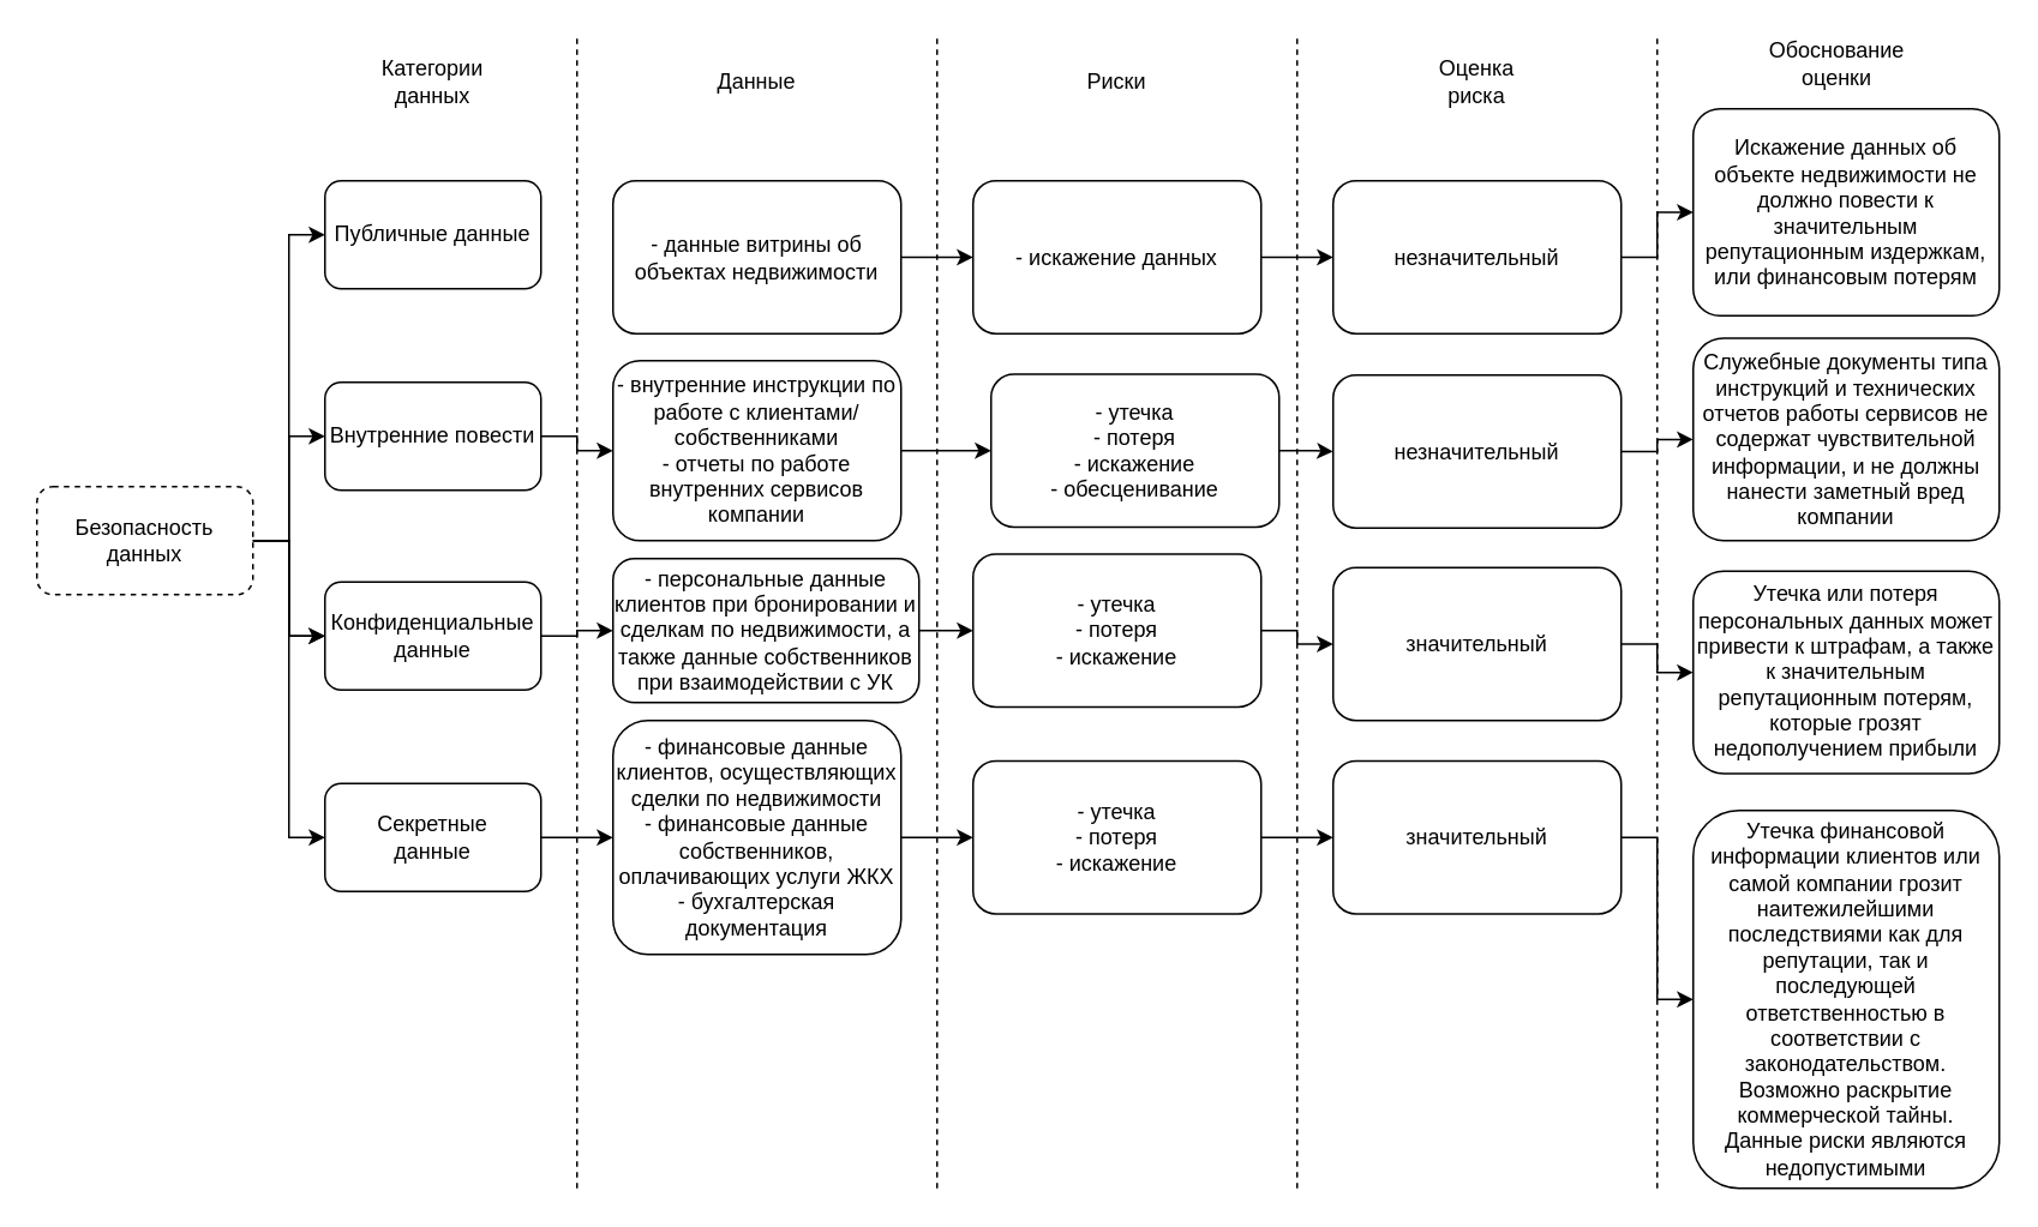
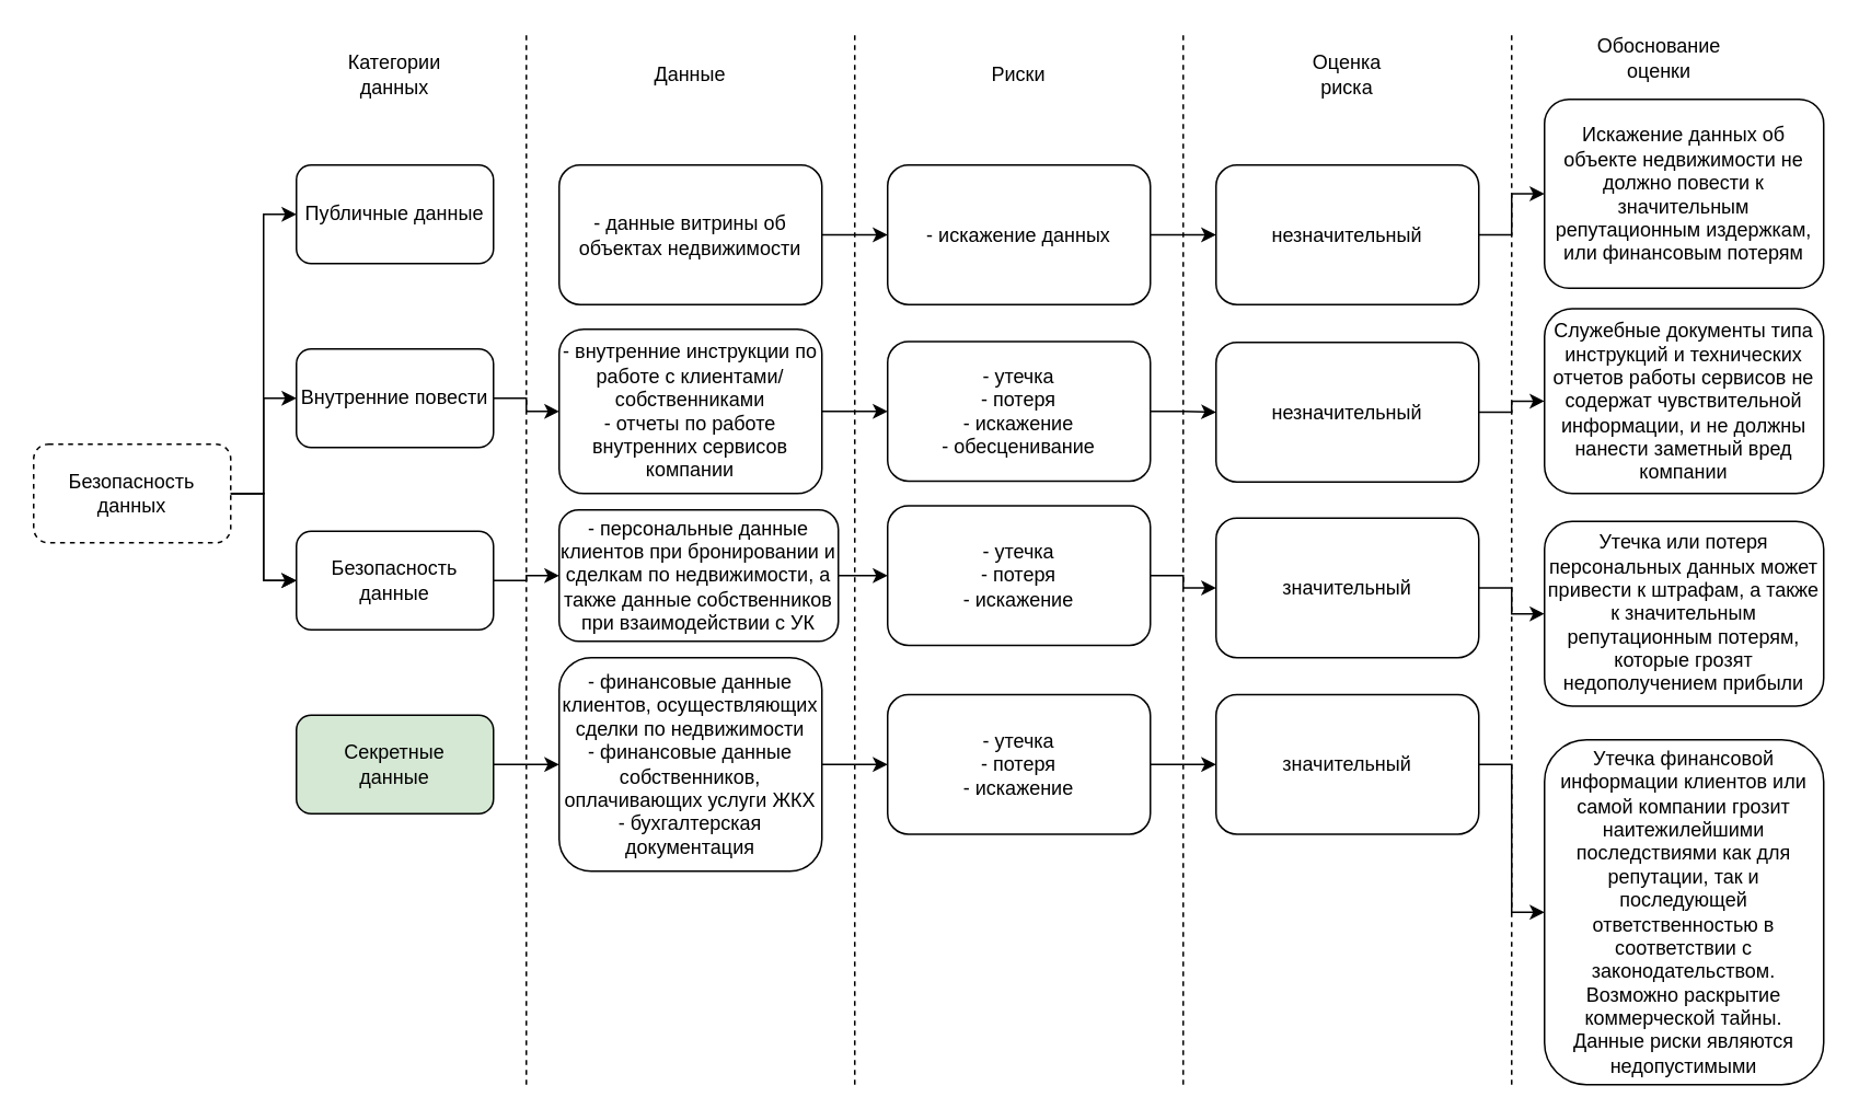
  <mxCell id="0" />
  <mxCell id="1" parent="0" />
  <mxCell id="2" value="" style="edgeStyle=orthogonalEdgeStyle;rounded=0;orthogonalLoop=1;jettySize=auto;html=1;" parent="1" source="4" target="9" edge="1"><mxGeometry relative="1" as="geometry" /></mxCell>
  <mxCell id="3" value="" style="edgeStyle=orthogonalEdgeStyle;rounded=0;orthogonalLoop=1;jettySize=auto;html=1;" parent="1" source="4" target="9" edge="1"><mxGeometry relative="1" as="geometry" /></mxCell>
  <mxCell id="4" value="Безопасность данных" style="rounded=1;whiteSpace=wrap;html=1;dashed=1;" parent="1" vertex="1"><mxGeometry x="20" y="270" width="120" height="60" as="geometry" /></mxCell>
  <mxCell id="5" value="Публичные данные" style="rounded=1;whiteSpace=wrap;html=1;" parent="1" vertex="1"><mxGeometry x="180" y="100" width="120" height="60" as="geometry" /></mxCell>
  <mxCell id="6" value="" style="edgeStyle=orthogonalEdgeStyle;rounded=0;orthogonalLoop=1;jettySize=auto;html=1;" parent="1" source="7" target="18" edge="1"><mxGeometry relative="1" as="geometry" /></mxCell>
  <mxCell id="7" value="Внутренние&amp;nbsp;&lt;span style=&quot;background-color: initial;&quot;&gt;повести&lt;/span&gt;" style="rounded=1;whiteSpace=wrap;html=1;" parent="1" vertex="1"><mxGeometry x="180" y="212" width="120" height="60" as="geometry" /></mxCell>
  <mxCell id="8" value="" style="edgeStyle=orthogonalEdgeStyle;rounded=0;orthogonalLoop=1;jettySize=auto;html=1;" parent="1" source="9" target="20" edge="1"><mxGeometry relative="1" as="geometry" /></mxCell>
- <mxCell id="9" value="Конфиденциальные&lt;div&gt;данные&lt;/div&gt;" style="rounded=1;whiteSpace=wrap;html=1;" parent="1" vertex="1"><mxGeometry x="180" y="323" width="120" height="60" as="geometry" /></mxCell>
+ <mxCell id="9" value="Безопасность&lt;div&gt;данные&lt;/div&gt;" style="rounded=1;whiteSpace=wrap;html=1;" parent="1" vertex="1"><mxGeometry x="180" y="323" width="120" height="60" as="geometry" /></mxCell>
  <mxCell id="10" value="" style="edgeStyle=orthogonalEdgeStyle;rounded=0;orthogonalLoop=1;jettySize=auto;html=1;" parent="1" source="11" target="22" edge="1"><mxGeometry relative="1" as="geometry" /></mxCell>
- <mxCell id="11" value="Секретные&lt;div&gt;данные&lt;/div&gt;" style="rounded=1;whiteSpace=wrap;html=1;" parent="1" vertex="1"><mxGeometry x="180" y="435" width="120" height="60" as="geometry" /></mxCell>
+ <mxCell id="11" value="Секретные&lt;div&gt;данные&lt;/div&gt;" style="rounded=1;whiteSpace=wrap;html=1;fillColor=#d5e8d4;" parent="1" vertex="1"><mxGeometry x="180" y="435" width="120" height="60" as="geometry" /></mxCell>
  <mxCell id="12" value="" style="edgeStyle=orthogonalEdgeStyle;rounded=0;orthogonalLoop=1;jettySize=auto;html=1;exitX=1;exitY=0.5;exitDx=0;exitDy=0;entryX=0;entryY=0.5;entryDx=0;entryDy=0;" parent="1" source="4" target="5" edge="1"><mxGeometry relative="1" as="geometry"><mxPoint x="150" y="300" as="sourcePoint" /><mxPoint x="190" y="360" as="targetPoint" /></mxGeometry></mxCell>
  <mxCell id="13" value="" style="edgeStyle=orthogonalEdgeStyle;rounded=0;orthogonalLoop=1;jettySize=auto;html=1;exitX=1;exitY=0.5;exitDx=0;exitDy=0;entryX=0;entryY=0.5;entryDx=0;entryDy=0;" parent="1" source="4" target="7" edge="1"><mxGeometry relative="1" as="geometry"><mxPoint x="150" y="300" as="sourcePoint" /><mxPoint x="190" y="200" as="targetPoint" /></mxGeometry></mxCell>
- <mxCell id="14" value="" style="edgeStyle=orthogonalEdgeStyle;rounded=0;orthogonalLoop=1;jettySize=auto;html=1;exitX=1;exitY=0.5;exitDx=0;exitDy=0;entryX=0;entryY=0.5;entryDx=0;entryDy=0;" parent="1" source="4" target="11" edge="1"><mxGeometry relative="1" as="geometry"><mxPoint x="150" y="300" as="sourcePoint" /><mxPoint x="190" y="280" as="targetPoint" /></mxGeometry></mxCell>
  <mxCell id="15" value="" style="edgeStyle=orthogonalEdgeStyle;rounded=0;orthogonalLoop=1;jettySize=auto;html=1;" parent="1" source="16" target="29" edge="1"><mxGeometry relative="1" as="geometry" /></mxCell>
  <mxCell id="16" value="- данные витрины об объектах недвижимости" style="rounded=1;whiteSpace=wrap;html=1;align=center;" parent="1" vertex="1"><mxGeometry x="340" y="100" width="160" height="85" as="geometry" /></mxCell>
  <mxCell id="17" value="" style="edgeStyle=orthogonalEdgeStyle;rounded=0;orthogonalLoop=1;jettySize=auto;html=1;" parent="1" source="18" target="31" edge="1"><mxGeometry relative="1" as="geometry" /></mxCell>
  <mxCell id="18" value="- внутренние инструкции по работе с клиентами/собственниками&lt;div&gt;- отчеты по работе внутренних сервисов компании&lt;/div&gt;" style="rounded=1;whiteSpace=wrap;html=1;" parent="1" vertex="1"><mxGeometry x="340" y="200" width="160" height="100" as="geometry" /></mxCell>
  <mxCell id="19" value="" style="edgeStyle=orthogonalEdgeStyle;rounded=0;orthogonalLoop=1;jettySize=auto;html=1;" parent="1" source="20" target="33" edge="1"><mxGeometry relative="1" as="geometry" /></mxCell>
  <mxCell id="20" value="- персональные данные клиентов при бронировании и сделкам по недвижимости, а также данные собственников при взаимодействии с УК" style="rounded=1;whiteSpace=wrap;html=1;" parent="1" vertex="1"><mxGeometry x="340" y="310" width="170" height="80" as="geometry" /></mxCell>
  <mxCell id="21" value="" style="edgeStyle=orthogonalEdgeStyle;rounded=0;orthogonalLoop=1;jettySize=auto;html=1;" parent="1" source="22" target="35" edge="1"><mxGeometry relative="1" as="geometry" /></mxCell>
  <mxCell id="22" value="- финансовые данные клиентов, осуществляющих сделки по недвижимости&lt;div&gt;- финансовые данные собственников, оплачивающих услуги ЖКХ&lt;/div&gt;&lt;div&gt;- бухгалтерская документация&lt;/div&gt;" style="rounded=1;whiteSpace=wrap;html=1;" parent="1" vertex="1"><mxGeometry x="340" y="400" width="160" height="130" as="geometry" /></mxCell>
  <mxCell id="23" value="" style="endArrow=none;dashed=1;html=1;rounded=0;" parent="1" edge="1"><mxGeometry width="50" height="50" relative="1" as="geometry"><mxPoint x="320" y="660" as="sourcePoint" /><mxPoint x="320" y="20" as="targetPoint" /></mxGeometry></mxCell>
  <mxCell id="24" value="" style="endArrow=none;dashed=1;html=1;rounded=0;" parent="1" edge="1"><mxGeometry width="50" height="50" relative="1" as="geometry"><mxPoint x="520" y="660" as="sourcePoint" /><mxPoint x="520" y="20" as="targetPoint" /></mxGeometry></mxCell>
  <mxCell id="25" value="Данные" style="text;html=1;align=center;verticalAlign=middle;whiteSpace=wrap;rounded=0;" parent="1" vertex="1"><mxGeometry x="390" y="30" width="60" height="30" as="geometry" /></mxCell>
  <mxCell id="26" value="Категории&lt;div&gt;данных&lt;/div&gt;" style="text;html=1;align=center;verticalAlign=middle;whiteSpace=wrap;rounded=0;" parent="1" vertex="1"><mxGeometry x="210" y="30" width="60" height="30" as="geometry" /></mxCell>
  <mxCell id="27" value="Риски" style="text;html=1;align=center;verticalAlign=middle;whiteSpace=wrap;rounded=0;" parent="1" vertex="1"><mxGeometry x="590" y="30" width="60" height="30" as="geometry" /></mxCell>
  <mxCell id="28" value="" style="edgeStyle=orthogonalEdgeStyle;rounded=0;orthogonalLoop=1;jettySize=auto;html=1;" parent="1" source="29" target="38" edge="1"><mxGeometry relative="1" as="geometry" /></mxCell>
  <mxCell id="29" value="- искажение данных" style="rounded=1;whiteSpace=wrap;html=1;align=center;" parent="1" vertex="1"><mxGeometry x="540" y="100" width="160" height="85" as="geometry" /></mxCell>
  <mxCell id="30" value="" style="edgeStyle=orthogonalEdgeStyle;rounded=0;orthogonalLoop=1;jettySize=auto;html=1;" parent="1" source="31" target="40" edge="1"><mxGeometry relative="1" as="geometry" /></mxCell>
- <mxCell id="31" value="- утечка&lt;div&gt;- потеря&lt;/div&gt;&lt;div&gt;- искажение&lt;/div&gt;&lt;div&gt;- обесценивание&lt;/div&gt;" style="rounded=1;whiteSpace=wrap;html=1;align=center;" parent="1" vertex="1"><mxGeometry x="550" y="207.5" width="160" height="85" as="geometry" /></mxCell>
+ <mxCell id="31" value="- утечка&lt;div&gt;- потеря&lt;/div&gt;&lt;div&gt;- искажение&lt;/div&gt;&lt;div&gt;- обесценивание&lt;/div&gt;" style="rounded=1;whiteSpace=wrap;html=1;align=center;" parent="1" vertex="1"><mxGeometry x="540" y="207.5" width="160" height="85" as="geometry" /></mxCell>
  <mxCell id="32" value="" style="edgeStyle=orthogonalEdgeStyle;rounded=0;orthogonalLoop=1;jettySize=auto;html=1;" parent="1" source="33" target="43" edge="1"><mxGeometry relative="1" as="geometry" /></mxCell>
  <mxCell id="33" value="- утечка&lt;div&gt;- потеря&lt;/div&gt;&lt;div&gt;- искажение&lt;/div&gt;" style="rounded=1;whiteSpace=wrap;html=1;align=center;" parent="1" vertex="1"><mxGeometry x="540" y="307.5" width="160" height="85" as="geometry" /></mxCell>
  <mxCell id="34" value="" style="edgeStyle=orthogonalEdgeStyle;rounded=0;orthogonalLoop=1;jettySize=auto;html=1;" parent="1" source="35" target="45" edge="1"><mxGeometry relative="1" as="geometry" /></mxCell>
  <mxCell id="35" value="- утечка&lt;div&gt;- потеря&lt;/div&gt;&lt;div&gt;- искажение&lt;/div&gt;" style="rounded=1;whiteSpace=wrap;html=1;align=center;" parent="1" vertex="1"><mxGeometry x="540" y="422.5" width="160" height="85" as="geometry" /></mxCell>
  <mxCell id="36" value="" style="endArrow=none;dashed=1;html=1;rounded=0;" parent="1" edge="1"><mxGeometry width="50" height="50" relative="1" as="geometry"><mxPoint x="720" y="660" as="sourcePoint" /><mxPoint x="720" y="20" as="targetPoint" /></mxGeometry></mxCell>
  <mxCell id="37" value="" style="edgeStyle=orthogonalEdgeStyle;rounded=0;orthogonalLoop=1;jettySize=auto;html=1;" parent="1" source="38" target="48" edge="1"><mxGeometry relative="1" as="geometry" /></mxCell>
  <mxCell id="38" value="незначительный" style="rounded=1;whiteSpace=wrap;html=1;align=center;" parent="1" vertex="1"><mxGeometry x="740" y="100" width="160" height="85" as="geometry" /></mxCell>
  <mxCell id="39" value="" style="edgeStyle=orthogonalEdgeStyle;rounded=0;orthogonalLoop=1;jettySize=auto;html=1;" parent="1" source="40" target="49" edge="1"><mxGeometry relative="1" as="geometry" /></mxCell>
  <mxCell id="40" value="незначительный" style="rounded=1;whiteSpace=wrap;html=1;align=center;" parent="1" vertex="1"><mxGeometry x="740" y="208" width="160" height="85" as="geometry" /></mxCell>
  <mxCell id="41" value="Оценка&lt;div&gt;риска&lt;/div&gt;" style="text;html=1;align=center;verticalAlign=middle;whiteSpace=wrap;rounded=0;" parent="1" vertex="1"><mxGeometry x="790" y="30" width="60" height="30" as="geometry" /></mxCell>
  <mxCell id="42" value="" style="edgeStyle=orthogonalEdgeStyle;rounded=0;orthogonalLoop=1;jettySize=auto;html=1;" parent="1" source="43" target="50" edge="1"><mxGeometry relative="1" as="geometry" /></mxCell>
  <mxCell id="43" value="значительный" style="rounded=1;whiteSpace=wrap;html=1;align=center;" parent="1" vertex="1"><mxGeometry x="740" y="315" width="160" height="85" as="geometry" /></mxCell>
  <mxCell id="44" value="" style="edgeStyle=orthogonalEdgeStyle;rounded=0;orthogonalLoop=1;jettySize=auto;html=1;" parent="1" source="45" target="51" edge="1"><mxGeometry relative="1" as="geometry" /></mxCell>
  <mxCell id="45" value="значительный" style="rounded=1;whiteSpace=wrap;html=1;align=center;" parent="1" vertex="1"><mxGeometry x="740" y="422.5" width="160" height="85" as="geometry" /></mxCell>
  <mxCell id="46" value="" style="endArrow=none;dashed=1;html=1;rounded=0;" parent="1" edge="1"><mxGeometry width="50" height="50" relative="1" as="geometry"><mxPoint x="920" y="660" as="sourcePoint" /><mxPoint x="920" y="20" as="targetPoint" /></mxGeometry></mxCell>
- <mxCell id="47" value="Обоснование&lt;div&gt;оценки&lt;/div&gt;" style="text;html=1;align=center;verticalAlign=middle;whiteSpace=wrap;rounded=0;" parent="1" vertex="1"><mxGeometry x="990" y="20" width="60" height="30" as="geometry" /></mxCell>
+ <mxCell id="47" value="Обоснование&lt;div&gt;оценки&lt;/div&gt;" style="text;html=1;align=center;verticalAlign=middle;whiteSpace=wrap;rounded=0;" parent="1" vertex="1"><mxGeometry x="980" y="20" width="60" height="30" as="geometry" /></mxCell>
  <mxCell id="48" value="Искажение данных об объекте недвижимости не должно повести к значительным репутационным издержкам, или финансовым потерям" style="rounded=1;whiteSpace=wrap;html=1;align=center;arcSize=13;" parent="1" vertex="1"><mxGeometry x="940" y="60" width="170" height="115" as="geometry" /></mxCell>
  <mxCell id="49" value="Служебные документы типа инструкций и технических отчетов работы сервисов не содержат чувствительной информации, и не должны нанести заметный вред компании" style="rounded=1;whiteSpace=wrap;html=1;align=center;" parent="1" vertex="1"><mxGeometry x="940" y="187.5" width="170" height="112.5" as="geometry" /></mxCell>
  <mxCell id="50" value="Утечка или потеря персональных данных может привести к штрафам, а также к значительным репутационным потерям, которые грозят недополучением прибыли" style="rounded=1;whiteSpace=wrap;html=1;align=center;" parent="1" vertex="1"><mxGeometry x="940" y="317" width="170" height="112.5" as="geometry" /></mxCell>
  <mxCell id="51" value="Утечка финансовой информации клиентов или самой компании грозит наитежилейшими последствиями как для репутации, так и последующей ответственностью в соответствии с законодательством.&lt;div&gt;Возможно раскрытие коммерческой тайны.&lt;/div&gt;&lt;div&gt;Данные риски являются недопустимыми&lt;br&gt;&lt;/div&gt;" style="rounded=1;whiteSpace=wrap;html=1;align=center;" parent="1" vertex="1"><mxGeometry x="940" y="450" width="170" height="210" as="geometry" /></mxCell>
